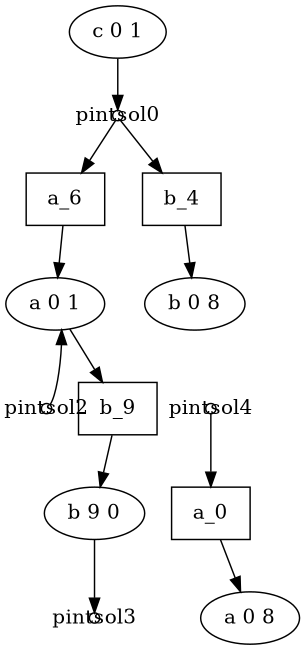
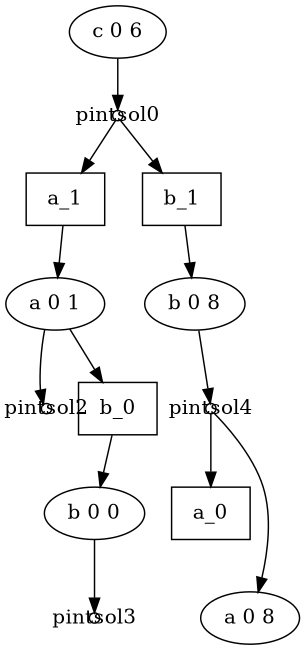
  digraph {
    a_0 [shape=box]
    n2 [label="a 0 8"]
-   a_1 [shape=box label=a_6]
+   a_1 [shape=box]
    n4 [label="a 0 1"]
    pintsol2 [fixedsize=true height=0.1 shape=circle width=0.1]
-   b_0 [shape=box label=b_9]
-   n7 [label="b 9 0"]
+   b_0 [shape=box]
+   n7 [label="b 0 0"]
    pintsol3 [fixedsize=true height=0.1 shape=circle width=0.1]
-   b_1 [shape=box label=b_4]
+   b_1 [shape=box]
    n10 [label="b 0 8"]
    pintsol4 [fixedsize=true height=0.1 shape=circle width=0.1]
-   n12 [label="c 0 1"]
+   n12 [label="c 0 6"]
    n13 [fixedsize=true height=0.1 label=pintsol0 shape=circle width=0.1]
-   a_0 -> n2
+   pintsol4 -> n2
    a_1 -> n4
-   pintsol2 -> n4
+   n4 -> pintsol2
    n4 -> b_0
    b_0 -> n7
    n7 -> pintsol3
    b_1 -> n10
+   n10 -> pintsol4
    pintsol4 -> a_0
    n12 -> n13
    n13 -> a_1
    n13 -> b_1
  }
